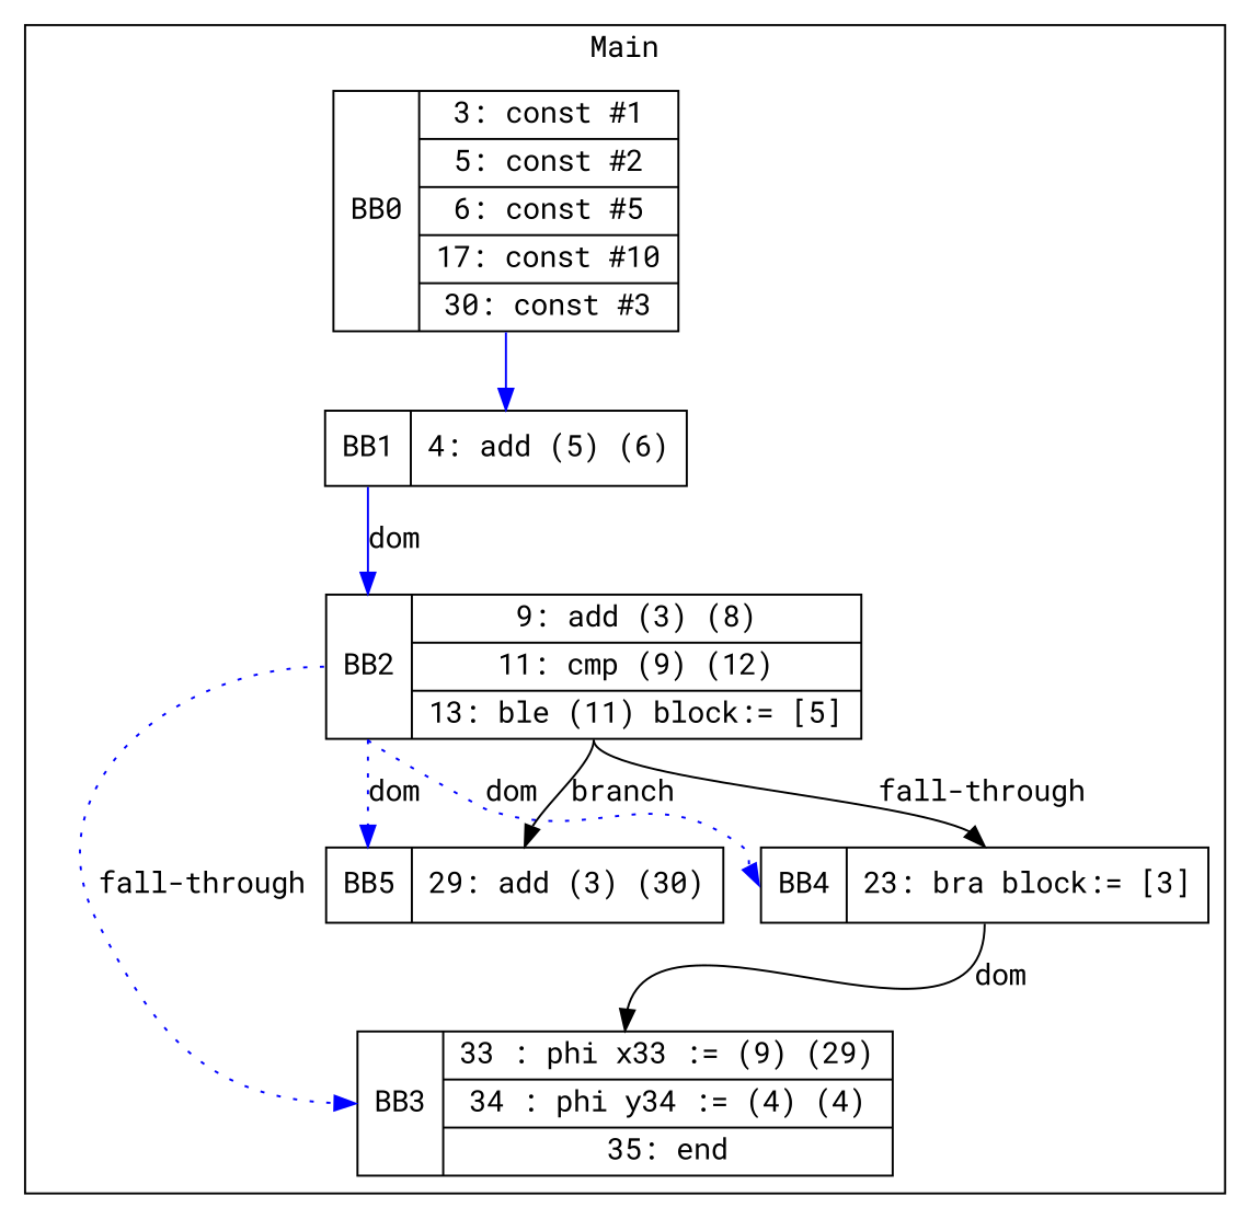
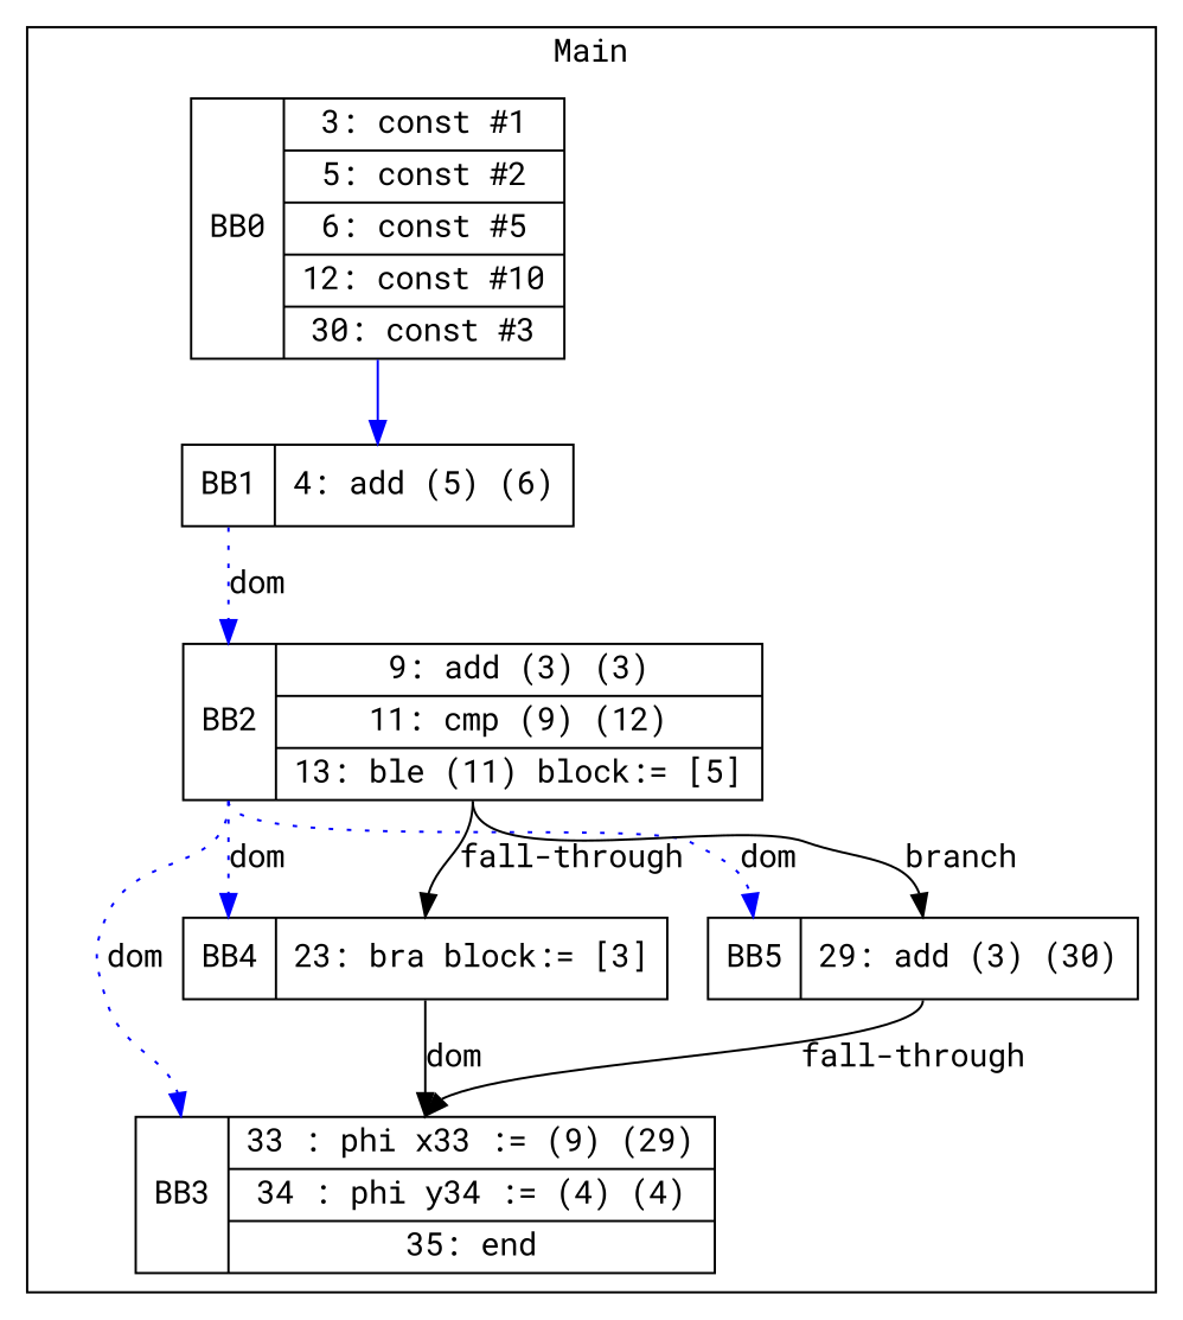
  digraph {
    fontname="Roboto Mono"
    node [fontname="Roboto Mono" shape=record]
    edge [color=blue fontname="Roboto Mono" headport=n tailport=s]
-   n1 [label="<b>BB0|{3: const #1|5: const #2|6: const #5|17: const #10|30: const #3}"]
+   n1 [label="<b>BB0|{3: const #1|5: const #2|6: const #5|12: const #10|30: const #3}"]
    n2 [label="<b>BB1|{4: add (5) (6)}"]
-   n3 [label="<b>BB2|{9: add (3) (8)|11: cmp (9) (12)|13: ble (11) block:= [5]}"]
+   n3 [label="<b>BB2|{9: add (3) (3)|11: cmp (9) (12)|13: ble (11) block:= [5]}"]
    n4 [label="<b>BB3|{33 : phi x33 := (9) (29)|34 : phi y34 := (4) (4)|35: end}"]
    n5 [label="<b>BB4|{23: bra block:= [3]}"]
    n6 [label="<b>BB5|{29: add (3) (30)}"]
    subgraph cluster_1 {
      label=Main
      n1
      n2
      n3
      n4
      n5
      n6
    }
    n1 -> n2
-   n2 -> n3 [headport=b label=dom style=solid tailport=b]
-   n3 -> n4 [headport=b label="fall-through" style=dotted tailport=b]
+   n2 -> n3 [headport=b label=dom style=dotted tailport=b]
+   n3 -> n4 [headport=b label=dom style=dotted tailport=b]
    n3 -> n5 [headport=b label=dom style=dotted tailport=b]
    n3 -> n5 [label="fall-through" color=""]
    n3 -> n6 [headport=b label=dom style=dotted tailport=b]
    n3 -> n6 [label=branch color=""]
    n5 -> n4 [label=dom color=""]
+   n6 -> n4 [label="fall-through" color=""]
  }
